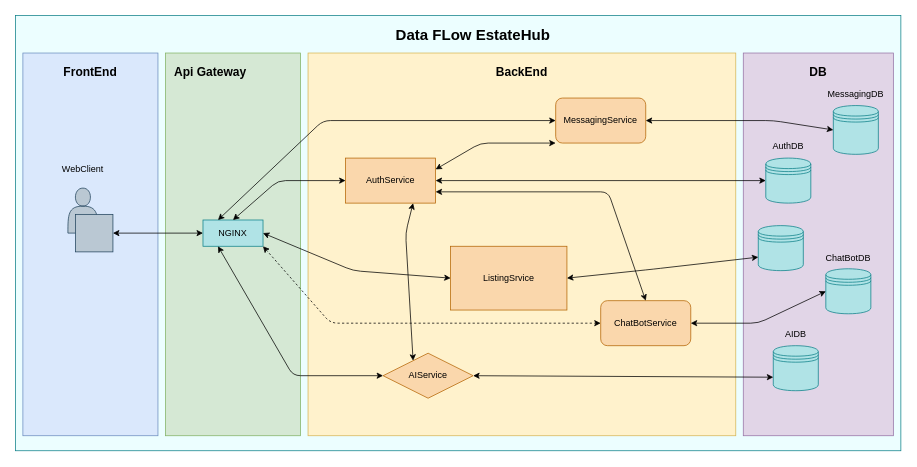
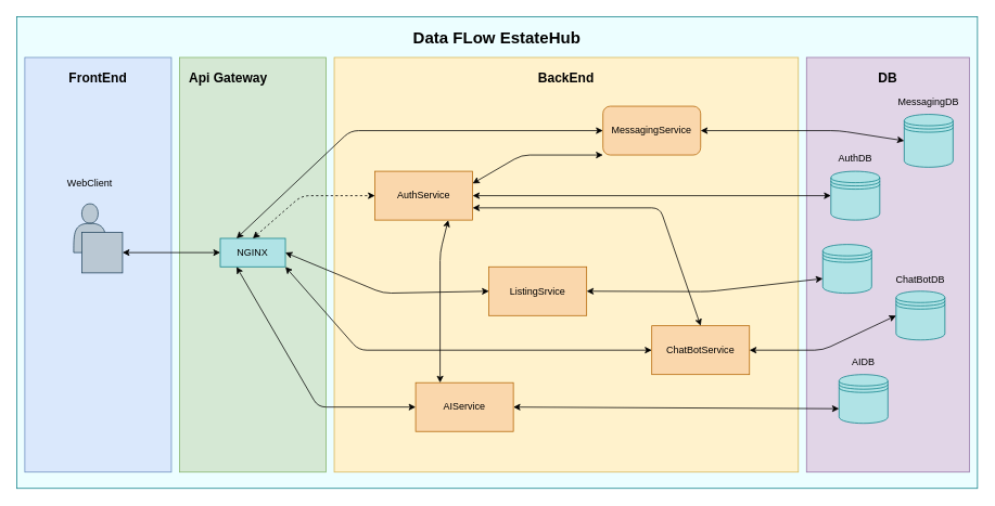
  <mxCell id="0" />
  <mxCell id="1" parent="0" />
  <mxCell id="2" value="" style="rounded=0;whiteSpace=wrap;html=1;fillColor=#ECFEFF;strokeColor=#0e8088;" vertex="1" parent="1"><mxGeometry x="20" y="20" width="1180" height="580" as="geometry" /></mxCell>
- <mxCell id="3" value="&lt;b&gt;&lt;font style=&quot;font-size: 20px;&quot;&gt;Data FLow EstateHub&lt;/font&gt;&lt;/b&gt;" style="text;html=1;align=center;verticalAlign=middle;whiteSpace=wrap;rounded=0;" vertex="1" parent="1"><mxGeometry x="515" y="30" width="230" height="30" as="geometry" /></mxCell>
+ <mxCell id="3" value="&lt;b&gt;&lt;font style=&quot;font-size: 20px;&quot;&gt;Data FLow EstateHub&lt;/font&gt;&lt;/b&gt;" style="text;html=1;align=center;verticalAlign=middle;whiteSpace=wrap;rounded=0;" vertex="1" parent="1"><mxGeometry x="495" y="30" width="230" height="30" as="geometry" /></mxCell>
  <mxCell id="4" value="" style="rounded=0;whiteSpace=wrap;html=1;fillColor=#dae8fc;strokeColor=#6c8ebf;" vertex="1" parent="1"><mxGeometry x="30" y="70" width="180" height="510" as="geometry" /></mxCell>
  <mxCell id="5" value="&lt;b&gt;&lt;font style=&quot;font-size: 16px;&quot;&gt;Front&lt;/font&gt;&lt;/b&gt;&lt;b style=&quot;background-color: transparent;&quot;&gt;&lt;font style=&quot;font-size: 16px;&quot;&gt;End&lt;/font&gt;&lt;/b&gt;" style="text;html=1;align=center;verticalAlign=middle;whiteSpace=wrap;rounded=0;" vertex="1" parent="1"><mxGeometry x="75" y="80" width="90" height="30" as="geometry" /></mxCell>
  <mxCell id="6" value="" style="rounded=0;whiteSpace=wrap;html=1;fillColor=#d5e8d4;strokeColor=#82b366;" vertex="1" parent="1"><mxGeometry x="220" y="70" width="180" height="510" as="geometry" /></mxCell>
  <mxCell id="7" value="&lt;b&gt;&lt;font style=&quot;font-size: 16px;&quot;&gt;Api Gateway&lt;/font&gt;&lt;/b&gt;" style="text;html=1;align=center;verticalAlign=middle;whiteSpace=wrap;rounded=0;" vertex="1" parent="1"><mxGeometry x="230" y="80" width="100" height="30" as="geometry" /></mxCell>
  <mxCell id="8" value="" style="rounded=0;whiteSpace=wrap;html=1;fillColor=#fff2cc;strokeColor=#d6b656;" vertex="1" parent="1"><mxGeometry x="410" y="70" width="570" height="510" as="geometry" /></mxCell>
  <mxCell id="9" value="" style="rounded=0;whiteSpace=wrap;html=1;fillColor=#e1d5e7;strokeColor=#9673a6;" vertex="1" parent="1"><mxGeometry x="990" y="70" width="200" height="510" as="geometry" /></mxCell>
  <mxCell id="10" value="&lt;b&gt;&lt;font style=&quot;font-size: 16px;&quot;&gt;BackEnd&lt;/font&gt;&lt;/b&gt;" style="text;html=1;align=center;verticalAlign=middle;whiteSpace=wrap;rounded=0;" vertex="1" parent="1"><mxGeometry x="665" y="80" width="60" height="30" as="geometry" /></mxCell>
  <mxCell id="11" value="&lt;b&gt;&lt;font style=&quot;font-size: 16px;&quot;&gt;DB&lt;/font&gt;&lt;/b&gt;" style="text;html=1;align=center;verticalAlign=middle;whiteSpace=wrap;rounded=0;" vertex="1" parent="1"><mxGeometry x="1060" y="80" width="60" height="30" as="geometry" /></mxCell>
  <mxCell id="12" value="" style="shape=actor;whiteSpace=wrap;html=1;fillColor=#bac8d3;strokeColor=#23445d;" vertex="1" parent="1"><mxGeometry x="90" y="250" width="40" height="60" as="geometry" /></mxCell>
  <mxCell id="13" value="" style="whiteSpace=wrap;html=1;aspect=fixed;fillColor=#bac8d3;strokeColor=#23445d;" vertex="1" parent="1"><mxGeometry x="100" y="285" width="50" height="50" as="geometry" /></mxCell>
  <mxCell id="14" value="WebClient" style="text;html=1;align=center;verticalAlign=middle;whiteSpace=wrap;rounded=0;" vertex="1" parent="1"><mxGeometry x="80" y="210" width="60" height="30" as="geometry" /></mxCell>
  <mxCell id="15" value="NGINX" style="rounded=0;whiteSpace=wrap;html=1;fillColor=#b0e3e6;strokeColor=#0e8088;" vertex="1" parent="1"><mxGeometry x="270" y="292.5" width="80" height="35" as="geometry" /></mxCell>
  <mxCell id="16" value="AuthService" style="rounded=0;whiteSpace=wrap;html=1;fillColor=#fad7ac;strokeColor=#b46504;" vertex="1" parent="1"><mxGeometry x="460" y="210" width="120" height="60" as="geometry" /></mxCell>
- <mxCell id="17" value="ListingSrvice" style="rounded=0;whiteSpace=wrap;html=1;fillColor=#fad7ac;strokeColor=#b46504;" vertex="1" parent="1"><mxGeometry x="600" y="327.5" width="155" height="85" as="geometry" /></mxCell>
- <mxCell id="18" value="AIService" style="rhombus;whiteSpace=wrap;html=1;fillColor=#fad7ac;strokeColor=#b46504;" vertex="1" parent="1"><mxGeometry x="510" y="470" width="120" height="60" as="geometry" /></mxCell>
+ <mxCell id="17" value="ListingSrvice" style="rounded=0;whiteSpace=wrap;html=1;fillColor=#fad7ac;strokeColor=#b46504;" vertex="1" parent="1"><mxGeometry x="600" y="327.5" width="120" height="60" as="geometry" /></mxCell>
+ <mxCell id="18" value="AIService" style="rounded=0;whiteSpace=wrap;html=1;fillColor=#fad7ac;strokeColor=#b46504;" vertex="1" parent="1"><mxGeometry x="510" y="470" width="120" height="60" as="geometry" /></mxCell>
  <mxCell id="19" value="MessagingService" style="whiteSpace=wrap;html=1;fillColor=#fad7ac;strokeColor=#b46504;rounded=1;" vertex="1" parent="1"><mxGeometry x="740" y="130" width="120" height="60" as="geometry" /></mxCell>
- <mxCell id="20" value="ChatBotService" style="whiteSpace=wrap;html=1;fillColor=#fad7ac;strokeColor=#b46504;rounded=1;" vertex="1" parent="1"><mxGeometry x="800" y="400" width="120" height="60" as="geometry" /></mxCell>
+ <mxCell id="20" value="ChatBotService" style="rounded=0;whiteSpace=wrap;html=1;fillColor=#fad7ac;strokeColor=#b46504;" vertex="1" parent="1"><mxGeometry x="800" y="400" width="120" height="60" as="geometry" /></mxCell>
  <mxCell id="21" value="" style="shape=datastore;whiteSpace=wrap;html=1;fillColor=#b0e3e6;strokeColor=#0e8088;" vertex="1" parent="1"><mxGeometry x="1020" y="210" width="60" height="60" as="geometry" /></mxCell>
  <mxCell id="22" value="&lt;span style=&quot;color: rgb(0, 0, 0);&quot;&gt;AuthDB&lt;/span&gt;" style="text;html=1;align=center;verticalAlign=middle;whiteSpace=wrap;rounded=0;" vertex="1" parent="1"><mxGeometry x="1020" y="180" width="60" height="30" as="geometry" /></mxCell>
  <mxCell id="23" value="" style="shape=datastore;whiteSpace=wrap;html=1;fillColor=#b0e3e6;strokeColor=#0e8088;" vertex="1" parent="1"><mxGeometry x="1110" y="140" width="60" height="65" as="geometry" /></mxCell>
  <mxCell id="24" value="&lt;span style=&quot;color: rgb(0, 0, 0);&quot;&gt;MessagingDB&lt;/span&gt;" style="text;html=1;align=center;verticalAlign=middle;whiteSpace=wrap;rounded=0;" vertex="1" parent="1"><mxGeometry x="1110" y="110" width="60" height="30" as="geometry" /></mxCell>
  <mxCell id="25" value="" style="shape=datastore;whiteSpace=wrap;html=1;fillColor=#b0e3e6;strokeColor=#0e8088;" vertex="1" parent="1"><mxGeometry x="1010" y="300" width="60" height="60" as="geometry" /></mxCell>
  <mxCell id="26" value="" style="shape=datastore;whiteSpace=wrap;html=1;fillColor=#b0e3e6;strokeColor=#0e8088;" vertex="1" parent="1"><mxGeometry x="1100" y="357.5" width="60" height="60" as="geometry" /></mxCell>
  <mxCell id="27" value="&lt;span style=&quot;color: rgb(0, 0, 0);&quot;&gt;ChatBotDB&lt;/span&gt;" style="text;html=1;align=center;verticalAlign=middle;whiteSpace=wrap;rounded=0;" vertex="1" parent="1"><mxGeometry x="1100" y="327.5" width="60" height="30" as="geometry" /></mxCell>
  <mxCell id="28" value="" style="shape=datastore;whiteSpace=wrap;html=1;fillColor=#b0e3e6;strokeColor=#0e8088;" vertex="1" parent="1"><mxGeometry x="1030" y="460" width="60" height="60" as="geometry" /></mxCell>
  <mxCell id="29" value="AIDB" style="text;html=1;align=center;verticalAlign=middle;whiteSpace=wrap;rounded=0;" vertex="1" parent="1"><mxGeometry x="1030" y="430" width="60" height="30" as="geometry" /></mxCell>
  <mxCell id="30" value="" style="endArrow=classic;startArrow=classic;html=1;entryX=0;entryY=0.5;entryDx=0;entryDy=0;exitX=1;exitY=0.5;exitDx=0;exitDy=0;" edge="1" parent="1" source="16" target="21"><mxGeometry width="50" height="50" relative="1" as="geometry"><mxPoint x="840" y="310" as="sourcePoint" /><mxPoint x="890" y="260" as="targetPoint" /></mxGeometry></mxCell>
  <mxCell id="31" value="" style="endArrow=classic;startArrow=classic;html=1;entryX=0;entryY=0.5;entryDx=0;entryDy=0;exitX=1;exitY=0.5;exitDx=0;exitDy=0;" edge="1" parent="1" source="19" target="23"><mxGeometry width="50" height="50" relative="1" as="geometry"><mxPoint x="810" y="327.5" as="sourcePoint" /><mxPoint x="860" y="277.5" as="targetPoint" /><Array as="points"><mxPoint x="1030" y="160" /></Array></mxGeometry></mxCell>
  <mxCell id="32" value="" style="endArrow=classic;startArrow=classic;html=1;entryX=1;entryY=0.5;entryDx=0;entryDy=0;exitX=0;exitY=0.7;exitDx=0;exitDy=0;" edge="1" parent="1" source="25" target="17"><mxGeometry width="50" height="50" relative="1" as="geometry"><mxPoint x="550" y="180" as="sourcePoint" /><mxPoint x="600" y="130" as="targetPoint" /><Array as="points"><mxPoint x="870" y="358" /></Array></mxGeometry></mxCell>
  <mxCell id="33" value="" style="endArrow=classic;startArrow=classic;html=1;entryX=1;entryY=0.5;entryDx=0;entryDy=0;exitX=0;exitY=0.7;exitDx=0;exitDy=0;" edge="1" parent="1" source="28" target="18"><mxGeometry width="50" height="50" relative="1" as="geometry"><mxPoint x="470" y="170" as="sourcePoint" /><mxPoint x="520" y="120" as="targetPoint" /></mxGeometry></mxCell>
  <mxCell id="34" value="" style="endArrow=classic;startArrow=classic;html=1;entryX=1;entryY=0.5;entryDx=0;entryDy=0;exitX=0;exitY=0.5;exitDx=0;exitDy=0;" edge="1" parent="1" source="26" target="20"><mxGeometry width="50" height="50" relative="1" as="geometry"><mxPoint x="480" y="410" as="sourcePoint" /><mxPoint x="530" y="360" as="targetPoint" /><Array as="points"><mxPoint x="1010" y="430" /></Array></mxGeometry></mxCell>
  <mxCell id="35" value="" style="endArrow=classic;startArrow=classic;html=1;entryX=0;entryY=0.5;entryDx=0;entryDy=0;exitX=0.25;exitY=0;exitDx=0;exitDy=0;" edge="1" parent="1" source="15" target="19"><mxGeometry width="50" height="50" relative="1" as="geometry"><mxPoint x="500" y="170" as="sourcePoint" /><mxPoint x="550" y="120" as="targetPoint" /><Array as="points"><mxPoint x="430" y="160" /></Array></mxGeometry></mxCell>
- <mxCell id="36" value="" style="endArrow=classic;startArrow=classic;html=1;entryX=0;entryY=0.5;entryDx=0;entryDy=0;exitX=0.5;exitY=0;exitDx=0;exitDy=0;" edge="1" parent="1" source="15" target="16"><mxGeometry width="50" height="50" relative="1" as="geometry"><mxPoint x="400" y="410" as="sourcePoint" /><mxPoint x="450" y="360" as="targetPoint" /><Array as="points"><mxPoint x="370" y="240" /></Array></mxGeometry></mxCell>
+ <mxCell id="36" value="" style="endArrow=classic;startArrow=classic;html=1;entryX=0;entryY=0.5;entryDx=0;entryDy=0;exitX=0.5;exitY=0;exitDx=0;exitDy=0;dashed=1;" edge="1" parent="1" source="15" target="16"><mxGeometry width="50" height="50" relative="1" as="geometry"><mxPoint x="400" y="410" as="sourcePoint" /><mxPoint x="450" y="360" as="targetPoint" /><Array as="points"><mxPoint x="370" y="240" /></Array></mxGeometry></mxCell>
  <mxCell id="37" value="" style="endArrow=classic;startArrow=classic;html=1;entryX=0;entryY=0.5;entryDx=0;entryDy=0;exitX=1;exitY=0.5;exitDx=0;exitDy=0;" edge="1" parent="1" source="15" target="17"><mxGeometry width="50" height="50" relative="1" as="geometry"><mxPoint x="460" y="390" as="sourcePoint" /><mxPoint x="510" y="340" as="targetPoint" /><Array as="points"><mxPoint x="470" y="360" /></Array></mxGeometry></mxCell>
- <mxCell id="38" value="" style="endArrow=classic;startArrow=classic;html=1;entryX=0;entryY=0.5;entryDx=0;entryDy=0;exitX=1;exitY=1;exitDx=0;exitDy=0;dashed=1;" edge="1" parent="1" source="15" target="20"><mxGeometry width="50" height="50" relative="1" as="geometry"><mxPoint x="460" y="440" as="sourcePoint" /><mxPoint x="510" y="390" as="targetPoint" /><Array as="points"><mxPoint x="440" y="430" /></Array></mxGeometry></mxCell>
+ <mxCell id="38" value="" style="endArrow=classic;startArrow=classic;html=1;entryX=0;entryY=0.5;entryDx=0;entryDy=0;exitX=1;exitY=1;exitDx=0;exitDy=0;" edge="1" parent="1" source="15" target="20"><mxGeometry width="50" height="50" relative="1" as="geometry"><mxPoint x="460" y="440" as="sourcePoint" /><mxPoint x="510" y="390" as="targetPoint" /><Array as="points"><mxPoint x="440" y="430" /></Array></mxGeometry></mxCell>
  <mxCell id="39" value="" style="endArrow=classic;startArrow=classic;html=1;entryX=0;entryY=0.5;entryDx=0;entryDy=0;exitX=0.25;exitY=1;exitDx=0;exitDy=0;" edge="1" parent="1" source="15" target="18"><mxGeometry width="50" height="50" relative="1" as="geometry"><mxPoint x="410" y="550" as="sourcePoint" /><mxPoint x="460" y="500" as="targetPoint" /><Array as="points"><mxPoint x="390" y="500" /></Array></mxGeometry></mxCell>
  <mxCell id="40" value="" style="endArrow=classic;startArrow=classic;html=1;entryX=0;entryY=0.5;entryDx=0;entryDy=0;exitX=1;exitY=0.5;exitDx=0;exitDy=0;" edge="1" parent="1" source="13" target="15"><mxGeometry width="50" height="50" relative="1" as="geometry"><mxPoint x="150" y="420" as="sourcePoint" /><mxPoint x="200" y="370" as="targetPoint" /></mxGeometry></mxCell>
  <mxCell id="41" value="" style="endArrow=classic;startArrow=classic;html=1;exitX=1;exitY=0.25;exitDx=0;exitDy=0;entryX=0;entryY=1;entryDx=0;entryDy=0;" edge="1" parent="1" source="16" target="19"><mxGeometry width="50" height="50" relative="1" as="geometry"><mxPoint x="630" y="220" as="sourcePoint" /><mxPoint x="680" y="170" as="targetPoint" /><Array as="points"><mxPoint x="640" y="190" /></Array></mxGeometry></mxCell>
  <mxCell id="42" value="" style="endArrow=classic;startArrow=classic;html=1;entryX=1;entryY=0.75;entryDx=0;entryDy=0;exitX=0.5;exitY=0;exitDx=0;exitDy=0;" edge="1" parent="1" source="20" target="16"><mxGeometry width="50" height="50" relative="1" as="geometry"><mxPoint x="780" y="320" as="sourcePoint" /><mxPoint x="830" y="270" as="targetPoint" /><Array as="points"><mxPoint x="810" y="255" /></Array></mxGeometry></mxCell>
  <mxCell id="43" value="" style="endArrow=classic;startArrow=classic;html=1;entryX=0.75;entryY=1;entryDx=0;entryDy=0;exitX=0.25;exitY=0;exitDx=0;exitDy=0;" edge="1" parent="1" source="18" target="16"><mxGeometry width="50" height="50" relative="1" as="geometry"><mxPoint x="510" y="350" as="sourcePoint" /><mxPoint x="560" y="300" as="targetPoint" /><Array as="points"><mxPoint x="540" y="310" /></Array></mxGeometry></mxCell>
